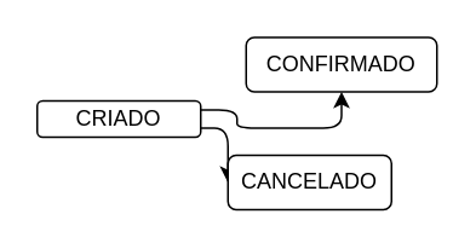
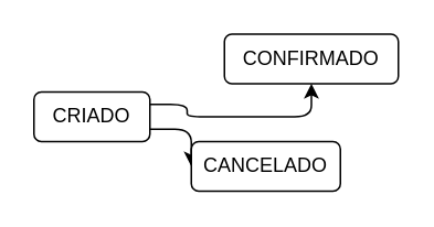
  <mxCell id="0" />
  <mxCell id="1" parent="0" />
  <mxCell id="2" style="edgeStyle=orthogonalEdgeStyle;rounded=1;orthogonalLoop=1;jettySize=auto;html=1;exitX=1;exitY=0.25;exitDx=0;exitDy=0;" edge="1" parent="1" source="4" target="5"><mxGeometry relative="1" as="geometry" /></mxCell>
  <mxCell id="3" style="edgeStyle=orthogonalEdgeStyle;rounded=1;orthogonalLoop=1;jettySize=auto;html=1;exitX=1;exitY=0.75;exitDx=0;exitDy=0;entryX=0;entryY=0.5;entryDx=0;entryDy=0;" edge="1" parent="1" source="4" target="6"><mxGeometry relative="1" as="geometry" /></mxCell>
- <mxCell id="4" value="CRIADO" style="rounded=1;whiteSpace=wrap;html=1;" vertex="1" parent="1"><mxGeometry x="20" y="55" width="90" height="20" as="geometry" /></mxCell>
+ <mxCell id="4" value="CRIADO" style="rounded=1;whiteSpace=wrap;html=1;" vertex="1" parent="1"><mxGeometry x="20" y="55" width="70" height="30" as="geometry" /></mxCell>
  <mxCell id="5" value="CONFIRMADO" style="rounded=1;whiteSpace=wrap;html=1;" vertex="1" parent="1"><mxGeometry x="135" y="20" width="105" height="30" as="geometry" /></mxCell>
- <mxCell id="6" value="CANCELADO" style="rounded=1;whiteSpace=wrap;html=1;" vertex="1" parent="1"><mxGeometry x="125" y="85" width="90" height="30" as="geometry" /></mxCell>
+ <mxCell id="6" value="CANCELADO" style="rounded=1;whiteSpace=wrap;html=1;" vertex="1" parent="1"><mxGeometry x="115" y="85" width="90" height="30" as="geometry" /></mxCell>
